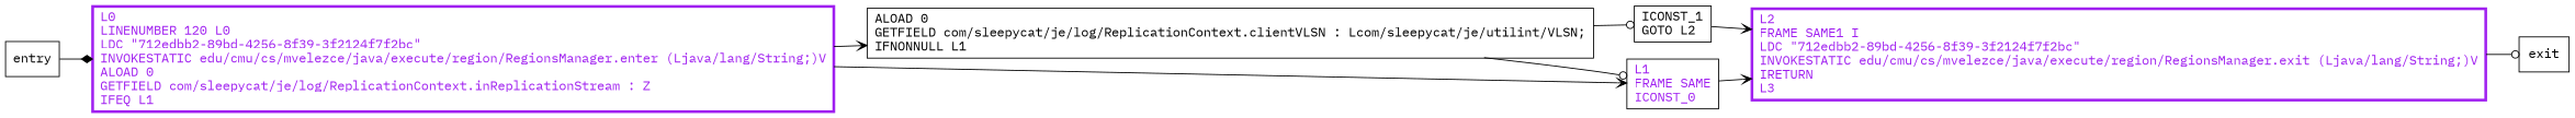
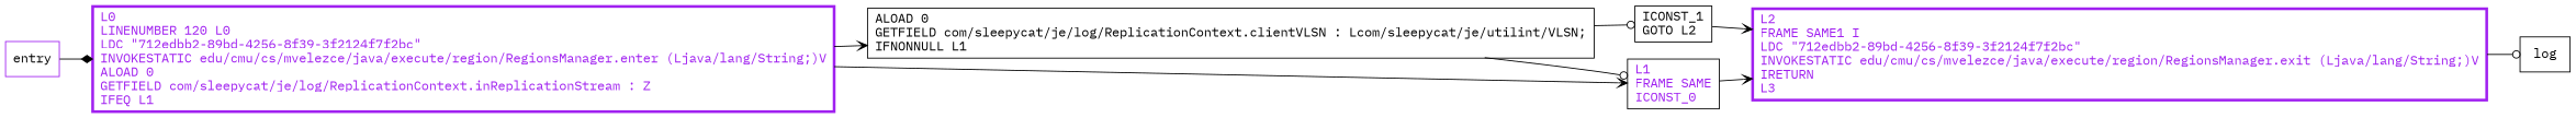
  digraph {
    fontname="IBM Plex Mono"
    rankdir=LR
    node [fontname="IBM Plex Mono" shape=record]
    edge [arrowhead=vee fontname="IBM Plex Mono"]
    n1 [label="ICONST_1\lGOTO L2\l"]
    n2 [color=purple fontcolor=purple label="L2\lFRAME SAME1 I\lLDC \"712edbb2-89bd-4256-8f39-3f2124f7f2bc\"\lINVOKESTATIC edu/cmu/cs/mvelezce/java/execute/region/RegionsManager.exit (Ljava/lang/String;)V\lIRETURN\lL3\l" penwidth=3]
-   exit
+   exit [label=log]
    n4 [label="ALOAD 0\lGETFIELD com/sleepycat/je/log/ReplicationContext.clientVLSN : Lcom/sleepycat/je/utilint/VLSN;\lIFNONNULL L1\l"]
    n5 [fontcolor=purple label="L1\lFRAME SAME\lICONST_0\l"]
    n6 [color=purple fontcolor=purple label="L0\lLINENUMBER 120 L0\lLDC \"712edbb2-89bd-4256-8f39-3f2124f7f2bc\"\lINVOKESTATIC edu/cmu/cs/mvelezce/java/execute/region/RegionsManager.enter (Ljava/lang/String;)V\lALOAD 0\lGETFIELD com/sleepycat/je/log/ReplicationContext.inReplicationStream : Z\lIFEQ L1\l" penwidth=3]
-   entry
+   entry [color=purple]
    n1 -> n2
    n2 -> exit [arrowhead=odot]
    n4 -> n1 [arrowhead=odot]
    n4 -> n5 [arrowhead=odot]
    n5 -> n2
    n6 -> n4
    n6 -> n5
    entry -> n6 [arrowhead=diamond]
  }
